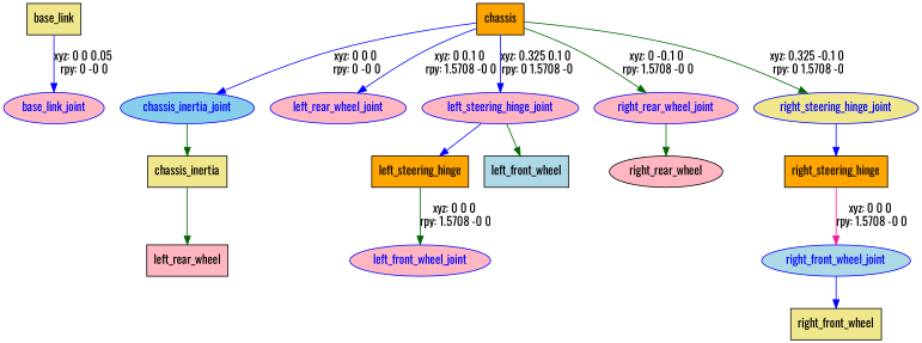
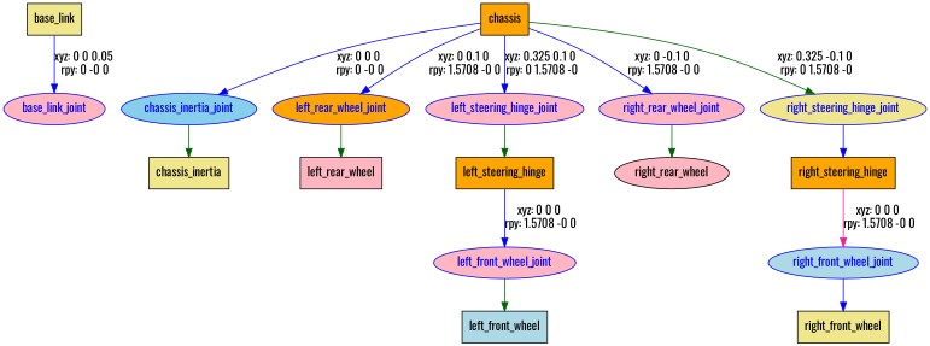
  digraph {
    fontname=Oswald
    node [fillcolor=lightpink fontname=Oswald shape=ellipse style=filled]
    edge [color=blue fontname=Oswald]
    n1 [fillcolor=khaki label=base_link shape=box]
    base_link_joint [color=blue fontcolor=blue]
    n3 [fillcolor=orange label=chassis shape=box]
    chassis_inertia_joint [color=blue fillcolor=skyblue fontcolor=blue]
-   left_rear_wheel_joint [color=blue fontcolor=blue]
+   left_rear_wheel_joint [color=blue fillcolor=orange fontcolor=blue]
    left_steering_hinge_joint [color=blue fontcolor=blue]
    right_rear_wheel_joint [color=blue fontcolor=blue]
    right_steering_hinge_joint [color=blue fillcolor=khaki fontcolor=blue]
    n9 [fillcolor=khaki label=chassis_inertia shape=box]
    n10 [label=left_rear_wheel shape=box]
    n11 [fillcolor=orange label=left_steering_hinge shape=box]
    n12 [label=right_rear_wheel]
    n13 [fillcolor=orange label=right_steering_hinge shape=box]
    left_front_wheel_joint [color=blue fontcolor=blue]
    n15 [fillcolor=lightblue label=left_front_wheel shape=box]
    right_front_wheel_joint [color=blue fillcolor=lightblue fontcolor=blue]
    n17 [fillcolor=khaki label=right_front_wheel shape=box]
    n1 -> base_link_joint [label="xyz: 0 0 0.05 \nrpy: 0 -0 0"]
    n3 -> chassis_inertia_joint [label="xyz: 0 0 0 \nrpy: 0 -0 0"]
    n3 -> left_rear_wheel_joint [label="xyz: 0 0.1 0 \nrpy: 1.5708 -0 0"]
    n3 -> left_steering_hinge_joint [label="xyz: 0.325 0.1 0 \nrpy: 0 1.5708 -0"]
-   n3 -> right_rear_wheel_joint [color=darkgreen label="xyz: 0 -0.1 0 \nrpy: 1.5708 -0 0"]
+   n3 -> right_rear_wheel_joint [label="xyz: 0 -0.1 0 \nrpy: 1.5708 -0 0"]
    n3 -> right_steering_hinge_joint [color=darkgreen label="xyz: 0.325 -0.1 0 \nrpy: 0 1.5708 -0"]
    chassis_inertia_joint -> n9 [color=darkgreen]
-   n9 -> n10 [color=darkgreen]
-   left_steering_hinge_joint -> n11
+   left_rear_wheel_joint -> n10 [color=darkgreen]
+   left_steering_hinge_joint -> n11 [color=darkgreen]
    right_rear_wheel_joint -> n12 [color=darkgreen]
    right_steering_hinge_joint -> n13
-   n11 -> left_front_wheel_joint [color=darkgreen label="xyz: 0 0 0 \nrpy: 1.5708 -0 0"]
+   n11 -> left_front_wheel_joint [label="xyz: 0 0 0 \nrpy: 1.5708 -0 0"]
    n13 -> right_front_wheel_joint [color=deeppink label="xyz: 0 0 0 \nrpy: 1.5708 -0 0"]
-   left_steering_hinge_joint -> n15 [color=darkgreen]
+   left_front_wheel_joint -> n15 [color=darkgreen]
    right_front_wheel_joint -> n17
  }
